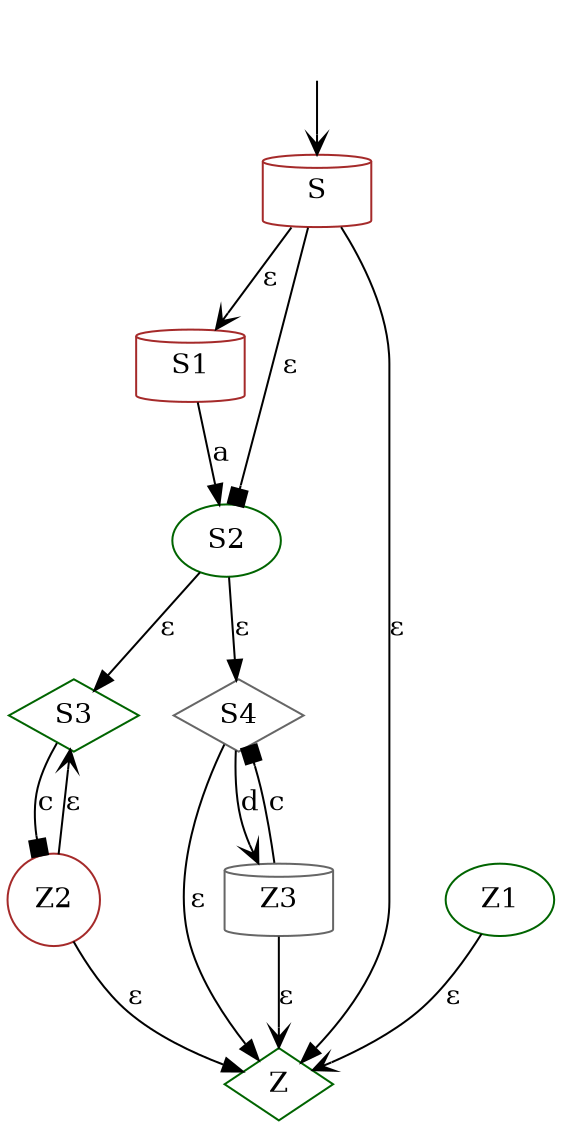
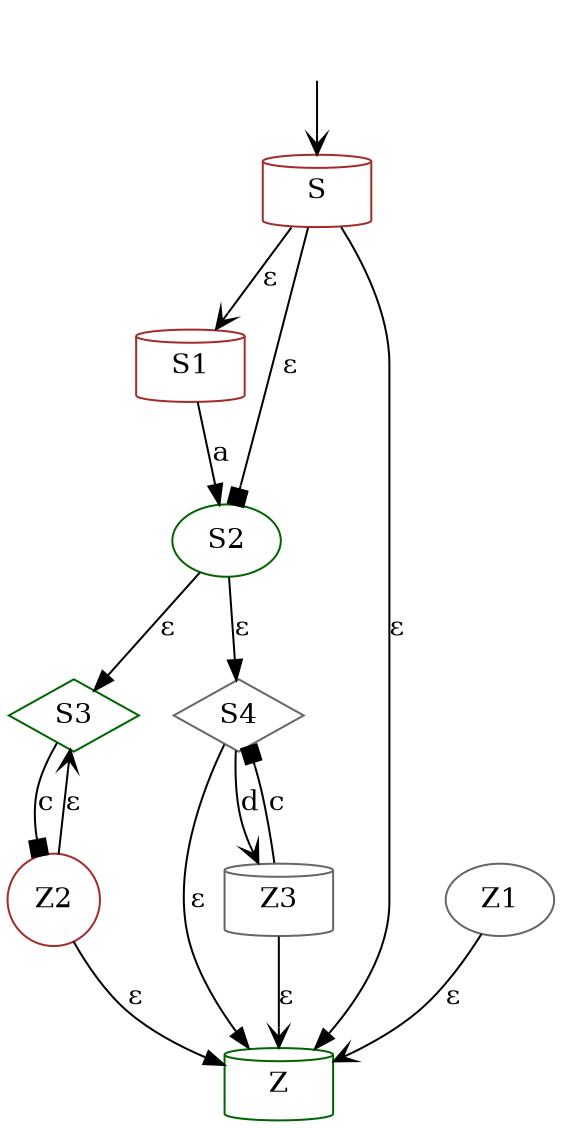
  digraph {
    node [color=brown shape=cylinder]
    edge [arrowhead=vee]
    NULL [style=invis color="" shape=""]
    S
    S1
    S2 [color=darkgreen shape=ellipse]
-   Z [color=darkgreen shape=diamond]
+   Z [color=darkgreen]
    S3 [color=darkgreen shape=diamond]
    S4 [color=gray40 shape=diamond]
-   Z1 [color=darkgreen shape=ellipse]
+   Z1 [color=gray40 shape=ellipse]
    Z2 [shape=circle]
    Z3 [color=gray40]
    NULL -> S
    S -> S1 [label="ε"]
    S -> S2 [arrowhead=box label="ε"]
    S -> Z [arrowhead=normal label="ε"]
    S1 -> S2 [arrowhead=normal label=a]
    S2 -> S3 [arrowhead=normal label="ε"]
    S2 -> S4 [arrowhead=normal label="ε"]
    S3 -> Z2 [arrowhead=box label=c]
    S4 -> Z [arrowhead=normal label="ε"]
    S4 -> Z3 [label=d]
    Z1 -> Z [label="ε"]
    Z2 -> Z [arrowhead=normal label="ε"]
    Z2 -> S3 [label="ε"]
    Z3 -> Z [label="ε"]
    Z3 -> S4 [arrowhead=box label=c]
  }
